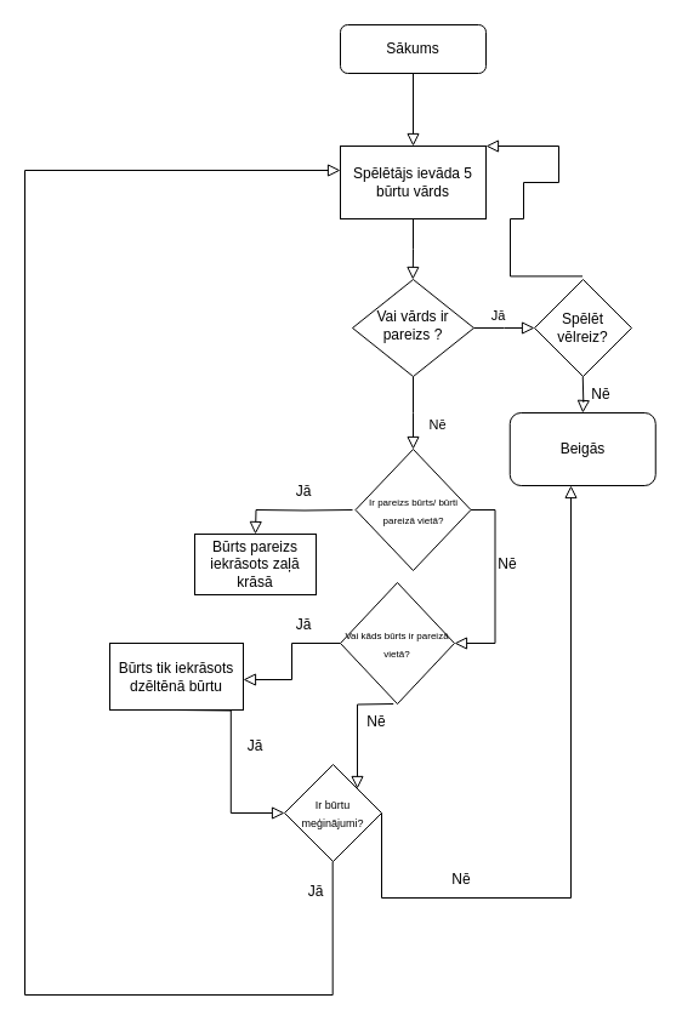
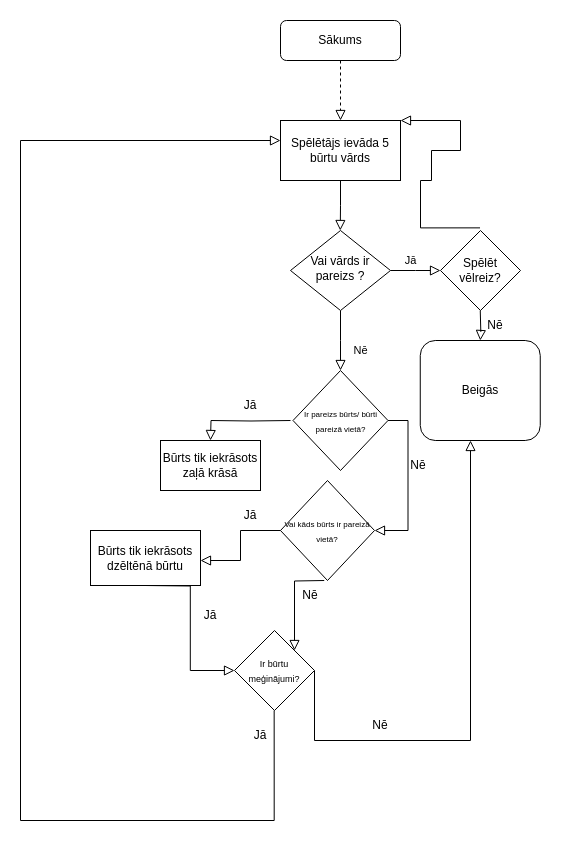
  <mxCell id="0" />
  <mxCell id="1" parent="0" />
- <mxCell id="2" value="" style="rounded=0;html=1;jettySize=auto;orthogonalLoop=1;fontSize=11;endArrow=block;endFill=0;endSize=8;strokeWidth=1;shadow=0;labelBackgroundColor=none;edgeStyle=orthogonalEdgeStyle;" parent="1" source="3" target="7" edge="1"><mxGeometry relative="1" as="geometry"><mxPoint x="340" y="110" as="targetPoint" /></mxGeometry></mxCell>
+ <mxCell id="2" value="" style="rounded=0;html=1;jettySize=auto;orthogonalLoop=1;fontSize=11;endArrow=block;endFill=0;endSize=8;strokeWidth=1;shadow=0;labelBackgroundColor=none;edgeStyle=orthogonalEdgeStyle;dashed=1;" parent="1" source="3" target="7" edge="1"><mxGeometry relative="1" as="geometry"><mxPoint x="340" y="110" as="targetPoint" /></mxGeometry></mxCell>
  <mxCell id="3" value="Sākums" style="rounded=1;whiteSpace=wrap;html=1;fontSize=12;glass=0;strokeWidth=1;shadow=0;" parent="1" vertex="1"><mxGeometry x="280" y="20" width="120" height="40" as="geometry" /></mxCell>
  <mxCell id="4" value="Nē" style="rounded=0;html=1;jettySize=auto;orthogonalLoop=1;fontSize=11;endArrow=block;endFill=0;endSize=8;strokeWidth=1;shadow=0;labelBackgroundColor=none;edgeStyle=orthogonalEdgeStyle;" parent="1" source="6" edge="1"><mxGeometry x="0.333" y="20" relative="1" as="geometry"><mxPoint as="offset" /><mxPoint x="340" y="370" as="targetPoint" /><Array as="points"><mxPoint x="340" y="340" /><mxPoint x="340" y="340" /></Array></mxGeometry></mxCell>
  <mxCell id="5" value="Jā" style="edgeStyle=orthogonalEdgeStyle;rounded=0;html=1;jettySize=auto;orthogonalLoop=1;fontSize=11;endArrow=block;endFill=0;endSize=8;strokeWidth=1;shadow=0;labelBackgroundColor=none;" parent="1" source="6" edge="1"><mxGeometry x="-0.208" y="10" relative="1" as="geometry"><mxPoint as="offset" /><mxPoint x="440" y="270" as="targetPoint" /></mxGeometry></mxCell>
  <mxCell id="6" value="Vai vārds ir pareizs ? " style="rhombus;whiteSpace=wrap;html=1;shadow=0;fontFamily=Helvetica;fontSize=12;align=center;strokeWidth=1;spacing=6;spacingTop=-4;" parent="1" vertex="1"><mxGeometry x="290" y="230" width="100" height="80" as="geometry" /></mxCell>
  <mxCell id="7" value="Spēlētājs ievāda 5 būrtu vārds " style="rounded=0;whiteSpace=wrap;html=1;" vertex="1" parent="1"><mxGeometry x="280" y="120" width="120" height="60" as="geometry" /></mxCell>
  <mxCell id="8" value="Spēlēt vēlreiz?" style="rhombus;whiteSpace=wrap;html=1;" vertex="1" parent="1"><mxGeometry x="440" y="230" width="80" height="80" as="geometry" /></mxCell>
  <mxCell id="9" value="" style="rounded=0;html=1;jettySize=auto;orthogonalLoop=1;fontSize=11;endArrow=block;endFill=0;endSize=8;strokeWidth=1;shadow=0;labelBackgroundColor=none;edgeStyle=orthogonalEdgeStyle;exitX=0.5;exitY=1;exitDx=0;exitDy=0;" edge="1" parent="1" source="7"><mxGeometry relative="1" as="geometry"><mxPoint x="340" y="190" as="sourcePoint" /><mxPoint x="339.76" y="230" as="targetPoint" /></mxGeometry></mxCell>
  <mxCell id="10" value="" style="rounded=0;html=1;jettySize=auto;orthogonalLoop=1;fontSize=11;endArrow=block;endFill=0;endSize=8;strokeWidth=1;shadow=0;labelBackgroundColor=none;edgeStyle=orthogonalEdgeStyle;exitX=0.494;exitY=-0.033;exitDx=0;exitDy=0;exitPerimeter=0;entryX=1;entryY=0;entryDx=0;entryDy=0;" edge="1" parent="1" source="8" target="7"><mxGeometry relative="1" as="geometry"><mxPoint x="360" y="80" as="sourcePoint" /><mxPoint x="430" y="120" as="targetPoint" /><Array as="points"><mxPoint x="420" y="227" /><mxPoint x="420" y="180" /><mxPoint x="431" y="180" /><mxPoint x="431" y="150" /><mxPoint x="460" y="150" /><mxPoint x="460" y="120" /></Array></mxGeometry></mxCell>
  <mxCell id="11" value="" style="rounded=0;html=1;jettySize=auto;orthogonalLoop=1;fontSize=11;endArrow=block;endFill=0;endSize=8;strokeWidth=1;shadow=0;labelBackgroundColor=none;edgeStyle=orthogonalEdgeStyle;" edge="1" parent="1" target="12"><mxGeometry relative="1" as="geometry"><mxPoint x="479.76" y="310" as="sourcePoint" /><mxPoint x="479.76" y="370" as="targetPoint" /></mxGeometry></mxCell>
- <mxCell id="12" value="Beigās" style="rounded=1;whiteSpace=wrap;html=1;" vertex="1" parent="1"><mxGeometry x="419.76" y="340" width="120" height="60" as="geometry" /></mxCell>
+ <mxCell id="12" value="Beigās" style="rounded=1;whiteSpace=wrap;html=1;" vertex="1" parent="1"><mxGeometry x="419.76" y="340" width="120" height="100" as="geometry" /></mxCell>
  <mxCell id="13" value="Nē" style="text;html=1;align=center;verticalAlign=middle;whiteSpace=wrap;rounded=0;" vertex="1" parent="1"><mxGeometry x="479.76" y="320" width="30.24" height="10" as="geometry" /></mxCell>
  <mxCell id="14" value="&lt;font style=&quot;font-size: 8px;&quot;&gt;Ir pareizs būrts/ būrti pareizā vietā?&lt;/font&gt;" style="rhombus;whiteSpace=wrap;html=1;" vertex="1" parent="1"><mxGeometry x="292.5" y="370" width="95" height="100" as="geometry" /></mxCell>
  <mxCell id="15" value="" style="rounded=0;html=1;jettySize=auto;orthogonalLoop=1;fontSize=11;endArrow=block;endFill=0;endSize=8;strokeWidth=1;shadow=0;labelBackgroundColor=none;edgeStyle=orthogonalEdgeStyle;" edge="1" parent="1"><mxGeometry relative="1" as="geometry"><mxPoint x="290" y="420" as="sourcePoint" /><mxPoint x="210" y="440" as="targetPoint" /></mxGeometry></mxCell>
  <mxCell id="16" value="" style="rounded=0;html=1;jettySize=auto;orthogonalLoop=1;fontSize=11;endArrow=block;endFill=0;endSize=8;strokeWidth=1;shadow=0;labelBackgroundColor=none;edgeStyle=orthogonalEdgeStyle;exitX=1;exitY=0.5;exitDx=0;exitDy=0;entryX=1;entryY=0.5;entryDx=0;entryDy=0;" edge="1" parent="1" source="14" target="21"><mxGeometry relative="1" as="geometry"><mxPoint x="414.99" y="440" as="sourcePoint" /><mxPoint x="384.09" y="530.7" as="targetPoint" /></mxGeometry></mxCell>
  <mxCell id="17" value="Jā" style="text;html=1;align=center;verticalAlign=middle;whiteSpace=wrap;rounded=0;" vertex="1" parent="1"><mxGeometry x="220" y="390" width="60" height="30" as="geometry" /></mxCell>
- <mxCell id="18" value="&lt;div&gt;Būrts pareizs iekrāsots zaļā krāsā&lt;br&gt;&lt;/div&gt;" style="rounded=0;whiteSpace=wrap;html=1;" vertex="1" parent="1"><mxGeometry x="160" y="440" width="100" height="50" as="geometry" /></mxCell>
+ <mxCell id="18" value="&lt;div&gt;Būrts tik iekrāsots zaļā krāsā&lt;br&gt;&lt;/div&gt;" style="rounded=0;whiteSpace=wrap;html=1;" vertex="1" parent="1"><mxGeometry x="160" y="440" width="100" height="50" as="geometry" /></mxCell>
  <mxCell id="19" value="Nē" style="text;html=1;align=center;verticalAlign=middle;whiteSpace=wrap;rounded=0;" vertex="1" parent="1"><mxGeometry x="387.5" y="450" width="60" height="30" as="geometry" /></mxCell>
  <mxCell id="20" value="" style="rounded=0;html=1;jettySize=auto;orthogonalLoop=1;fontSize=11;endArrow=block;endFill=0;endSize=8;strokeWidth=1;shadow=0;labelBackgroundColor=none;edgeStyle=orthogonalEdgeStyle;entryX=1;entryY=0;entryDx=0;entryDy=0;" edge="1" parent="1" target="26"><mxGeometry relative="1" as="geometry"><mxPoint x="323.71" y="580" as="sourcePoint" /><mxPoint x="323.71" y="640" as="targetPoint" /></mxGeometry></mxCell>
  <mxCell id="21" value="&lt;font style=&quot;font-size: 8px;&quot;&gt;Vai kāds būrts ir pareizā vietā?&lt;br&gt;&lt;/font&gt;" style="rhombus;whiteSpace=wrap;html=1;" vertex="1" parent="1"><mxGeometry x="280" y="480" width="94" height="100" as="geometry" /></mxCell>
  <mxCell id="22" value="" style="rounded=0;html=1;jettySize=auto;orthogonalLoop=1;fontSize=11;endArrow=block;endFill=0;endSize=8;strokeWidth=1;shadow=0;labelBackgroundColor=none;edgeStyle=orthogonalEdgeStyle;exitX=0;exitY=0.5;exitDx=0;exitDy=0;" edge="1" parent="1" source="21"><mxGeometry relative="1" as="geometry"><mxPoint x="240" y="520" as="sourcePoint" /><mxPoint x="200" y="560" as="targetPoint" /><Array as="points"><mxPoint x="240" y="530" /></Array></mxGeometry></mxCell>
  <mxCell id="23" value="Nē" style="text;html=1;align=center;verticalAlign=middle;whiteSpace=wrap;rounded=0;" vertex="1" parent="1"><mxGeometry x="280" y="580" width="60" height="30" as="geometry" /></mxCell>
  <mxCell id="24" value="Jā" style="text;html=1;align=center;verticalAlign=middle;whiteSpace=wrap;rounded=0;" vertex="1" parent="1"><mxGeometry x="220" y="500" width="60" height="30" as="geometry" /></mxCell>
  <mxCell id="25" value="Būrts tik iekrāsots dzēltēnā būrtu" style="rounded=0;whiteSpace=wrap;html=1;" vertex="1" parent="1"><mxGeometry x="90" y="530" width="110" height="55" as="geometry" /></mxCell>
  <mxCell id="26" value="&lt;font style=&quot;font-size: 9px;&quot;&gt;Ir būrtu meģinājumi? &lt;/font&gt;" style="rhombus;whiteSpace=wrap;html=1;" vertex="1" parent="1"><mxGeometry x="234" y="630" width="80" height="80" as="geometry" /></mxCell>
  <mxCell id="27" value="" style="rounded=0;html=1;jettySize=auto;orthogonalLoop=1;fontSize=11;endArrow=block;endFill=0;endSize=8;strokeWidth=1;shadow=0;labelBackgroundColor=none;edgeStyle=orthogonalEdgeStyle;entryX=0;entryY=0.5;entryDx=0;entryDy=0;" edge="1" parent="1" target="26"><mxGeometry relative="1" as="geometry"><mxPoint x="144.63" y="585" as="sourcePoint" /><mxPoint x="144.63" y="645" as="targetPoint" /></mxGeometry></mxCell>
  <mxCell id="28" value="Jā" style="text;html=1;align=center;verticalAlign=middle;whiteSpace=wrap;rounded=0;" vertex="1" parent="1"><mxGeometry x="180" y="600" width="60" height="30" as="geometry" /></mxCell>
  <mxCell id="29" value="" style="rounded=0;html=1;jettySize=auto;orthogonalLoop=1;fontSize=11;endArrow=block;endFill=0;endSize=8;strokeWidth=1;shadow=0;labelBackgroundColor=none;edgeStyle=orthogonalEdgeStyle;" edge="1" parent="1"><mxGeometry relative="1" as="geometry"><mxPoint x="273.66" y="710" as="sourcePoint" /><mxPoint x="280" y="140" as="targetPoint" /><Array as="points"><mxPoint x="274" y="820" /><mxPoint x="20" y="820" /></Array></mxGeometry></mxCell>
  <mxCell id="30" value="" style="rounded=0;html=1;jettySize=auto;orthogonalLoop=1;fontSize=11;endArrow=block;endFill=0;endSize=8;strokeWidth=1;shadow=0;labelBackgroundColor=none;edgeStyle=orthogonalEdgeStyle;exitX=1;exitY=0.5;exitDx=0;exitDy=0;" edge="1" parent="1" target="12"><mxGeometry relative="1" as="geometry"><mxPoint x="314" y="670.18" as="sourcePoint" /><mxPoint x="486.96" y="400" as="targetPoint" /><Array as="points"><mxPoint x="314" y="740" /><mxPoint x="470" y="740" /><mxPoint x="470" y="400" /></Array></mxGeometry></mxCell>
  <mxCell id="31" value="Nē" style="text;html=1;align=center;verticalAlign=middle;whiteSpace=wrap;rounded=0;" vertex="1" parent="1"><mxGeometry x="350" y="710" width="60" height="30" as="geometry" /></mxCell>
  <mxCell id="32" value="Jā" style="text;html=1;align=center;verticalAlign=middle;whiteSpace=wrap;rounded=0;" vertex="1" parent="1"><mxGeometry x="230" y="720" width="60" height="30" as="geometry" /></mxCell>
